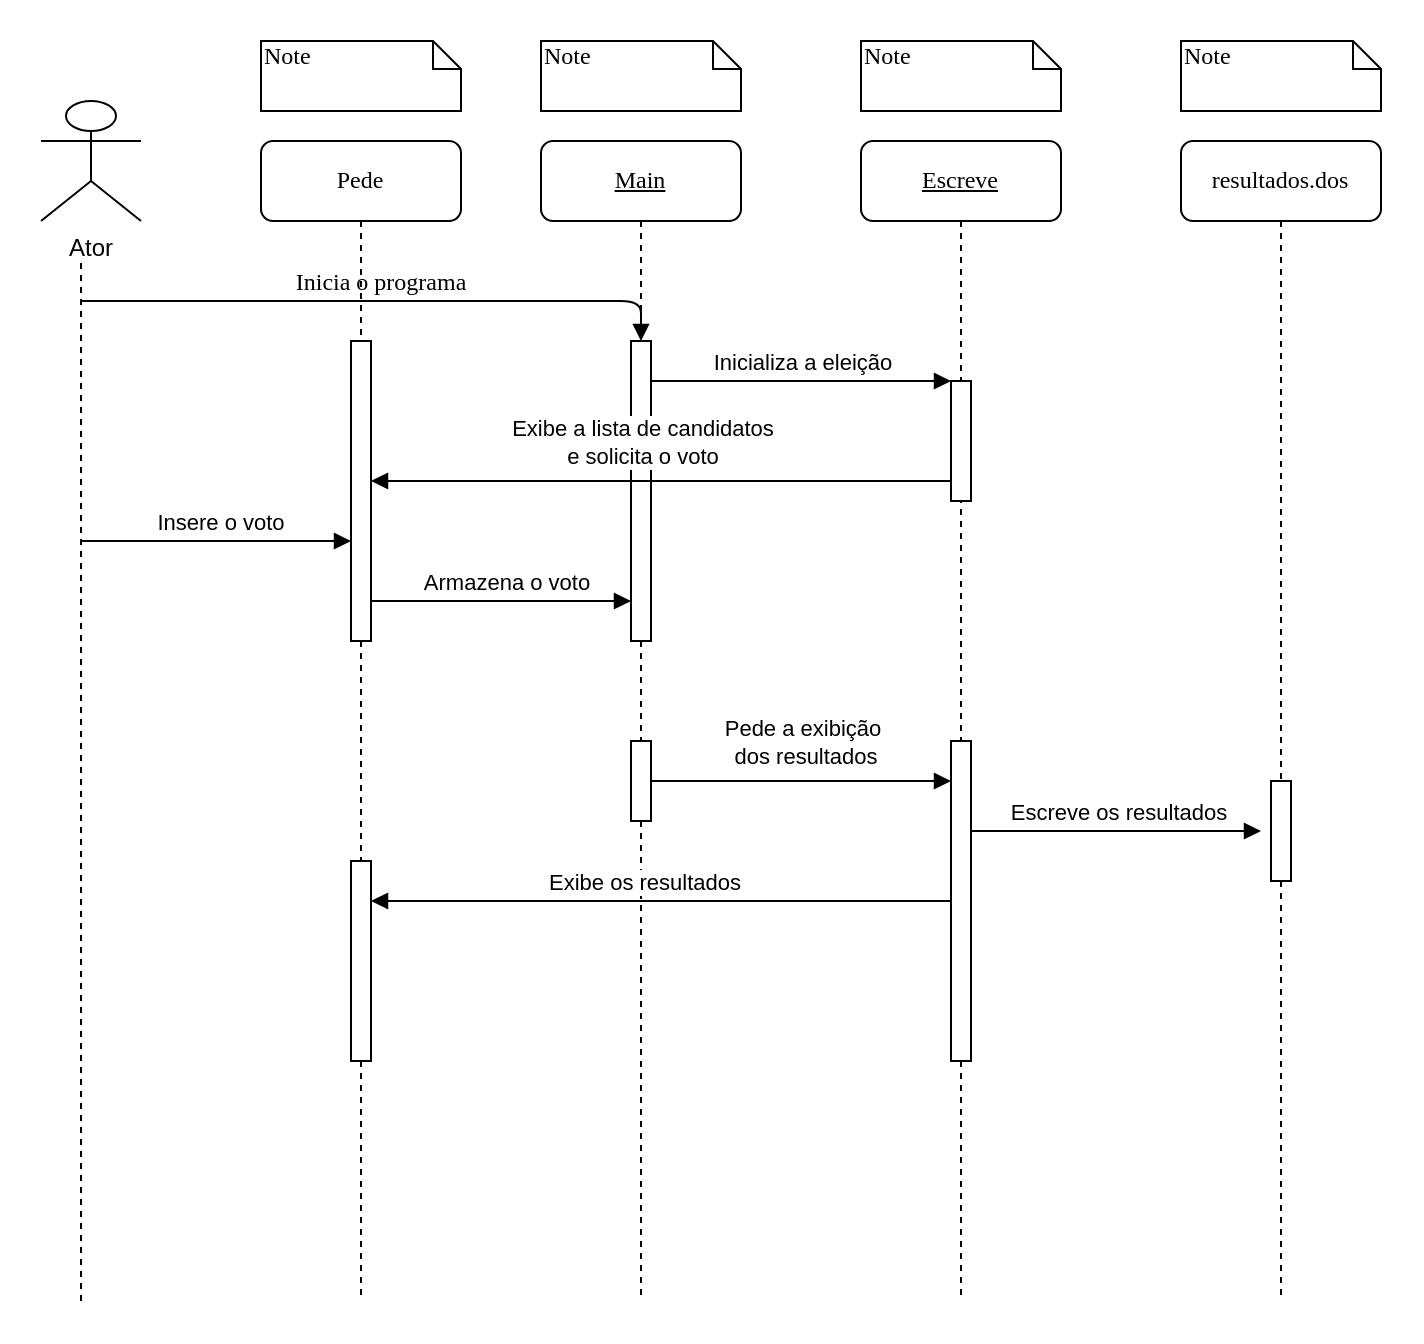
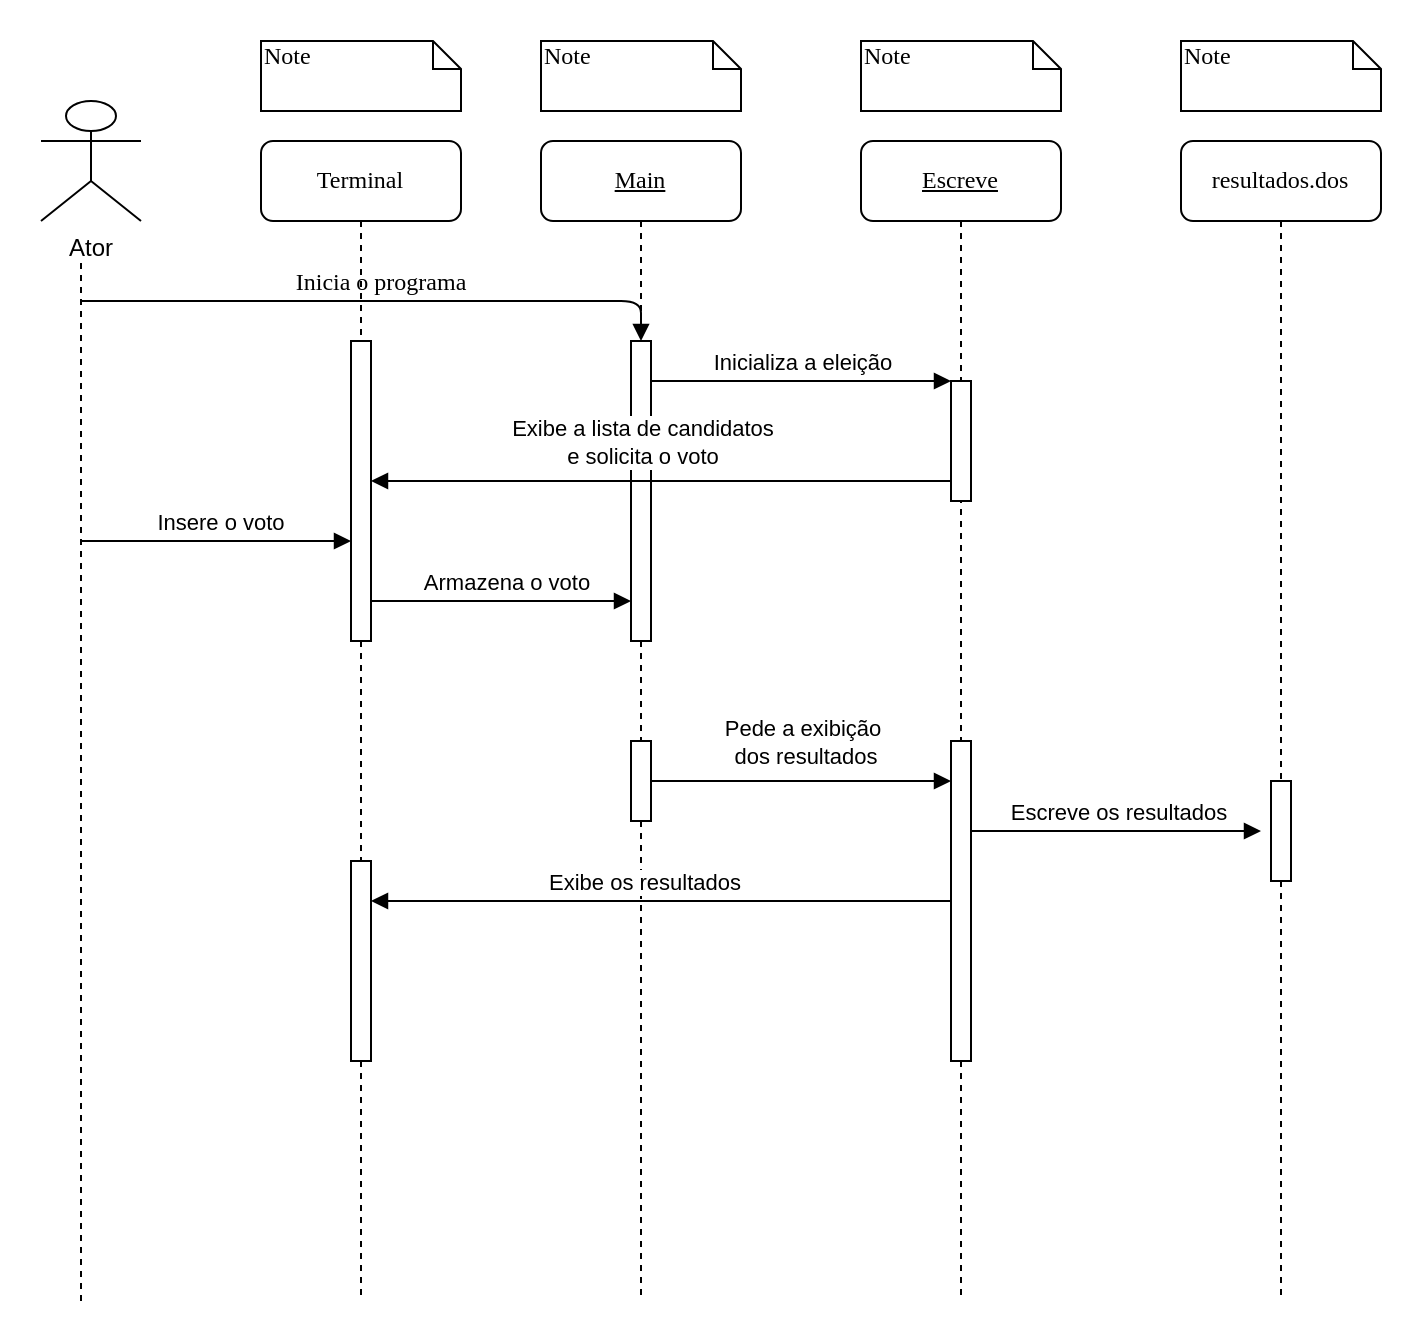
  <mxCell id="0" />
  <mxCell id="1" parent="0" />
  <mxCell id="2" value="&lt;u&gt;Main&lt;/u&gt;" style="shape=umlLifeline;perimeter=lifelinePerimeter;whiteSpace=wrap;html=1;container=1;collapsible=0;recursiveResize=0;outlineConnect=0;rounded=1;shadow=0;comic=0;labelBackgroundColor=none;strokeWidth=1;fontFamily=Verdana;fontSize=12;align=center;" parent="1" vertex="1"><mxGeometry x="270" y="70" width="100" height="580" as="geometry" /></mxCell>
  <mxCell id="3" value="" style="html=1;points=[];perimeter=orthogonalPerimeter;rounded=0;shadow=0;comic=0;labelBackgroundColor=none;strokeWidth=1;fontFamily=Verdana;fontSize=12;align=center;" parent="2" vertex="1"><mxGeometry x="45" y="100" width="10" height="150" as="geometry" /></mxCell>
  <mxCell id="4" value="" style="html=1;points=[];perimeter=orthogonalPerimeter;rounded=0;shadow=0;comic=0;labelBackgroundColor=none;strokeWidth=1;fontFamily=Verdana;fontSize=12;align=center;" vertex="1" parent="2"><mxGeometry x="45" y="300" width="10" height="40" as="geometry" /></mxCell>
  <mxCell id="5" value="&lt;u&gt;Escreve&lt;/u&gt;" style="shape=umlLifeline;perimeter=lifelinePerimeter;whiteSpace=wrap;html=1;container=1;collapsible=0;recursiveResize=0;outlineConnect=0;rounded=1;shadow=0;comic=0;labelBackgroundColor=none;strokeWidth=1;fontFamily=Verdana;fontSize=12;align=center;" parent="1" vertex="1"><mxGeometry x="430" y="70" width="100" height="580" as="geometry" /></mxCell>
  <mxCell id="6" value="" style="html=1;points=[];perimeter=orthogonalPerimeter;rounded=0;shadow=0;comic=0;labelBackgroundColor=none;strokeWidth=1;fontFamily=Verdana;fontSize=12;align=center;" parent="5" vertex="1"><mxGeometry x="45" y="120" width="10" height="60" as="geometry" /></mxCell>
  <mxCell id="7" value="" style="html=1;points=[];perimeter=orthogonalPerimeter;rounded=0;shadow=0;comic=0;labelBackgroundColor=none;strokeWidth=1;fontFamily=Verdana;fontSize=12;align=center;" vertex="1" parent="5"><mxGeometry x="45" y="300" width="10" height="160" as="geometry" /></mxCell>
- <mxCell id="8" value="Pede" style="shape=umlLifeline;perimeter=lifelinePerimeter;whiteSpace=wrap;html=1;container=1;collapsible=0;recursiveResize=0;outlineConnect=0;rounded=1;shadow=0;comic=0;labelBackgroundColor=none;strokeWidth=1;fontFamily=Verdana;fontSize=12;align=center;" parent="1" vertex="1"><mxGeometry x="130" y="70" width="100" height="580" as="geometry" /></mxCell>
+ <mxCell id="8" value="Terminal" style="shape=umlLifeline;perimeter=lifelinePerimeter;whiteSpace=wrap;html=1;container=1;collapsible=0;recursiveResize=0;outlineConnect=0;rounded=1;shadow=0;comic=0;labelBackgroundColor=none;strokeWidth=1;fontFamily=Verdana;fontSize=12;align=center;" parent="1" vertex="1"><mxGeometry x="130" y="70" width="100" height="580" as="geometry" /></mxCell>
  <mxCell id="9" value="" style="html=1;points=[];perimeter=orthogonalPerimeter;rounded=0;shadow=0;comic=0;labelBackgroundColor=none;strokeWidth=1;fontFamily=Verdana;fontSize=12;align=center;" parent="8" vertex="1"><mxGeometry x="45" y="100" width="10" height="150" as="geometry" /></mxCell>
  <mxCell id="10" value="" style="html=1;points=[];perimeter=orthogonalPerimeter;rounded=0;shadow=0;comic=0;labelBackgroundColor=none;strokeWidth=1;fontFamily=Verdana;fontSize=12;align=center;" vertex="1" parent="8"><mxGeometry x="45" y="360" width="10" height="100" as="geometry" /></mxCell>
  <mxCell id="11" value="" style="html=1;verticalAlign=bottom;endArrow=block;entryX=0;entryY=0;labelBackgroundColor=none;fontFamily=Verdana;fontSize=12;edgeStyle=elbowEdgeStyle;elbow=vertical;" parent="1" source="3" target="6" edge="1"><mxGeometry relative="1" as="geometry"><mxPoint x="400" y="190" as="sourcePoint" /></mxGeometry></mxCell>
  <mxCell id="12" value="Inicializa a eleição" style="edgeLabel;html=1;align=center;verticalAlign=middle;resizable=0;points=[];" vertex="1" connectable="0" parent="11"><mxGeometry x="-0.189" y="1" relative="1" as="geometry"><mxPoint x="14" y="-9" as="offset" /></mxGeometry></mxCell>
  <mxCell id="13" value="Note" style="shape=note;whiteSpace=wrap;html=1;size=14;verticalAlign=top;align=left;spacingTop=-6;rounded=0;shadow=0;comic=0;labelBackgroundColor=none;strokeWidth=1;fontFamily=Verdana;fontSize=12" parent="1" vertex="1"><mxGeometry x="130" y="20" width="100" height="35" as="geometry" /></mxCell>
  <mxCell id="14" value="Note" style="shape=note;whiteSpace=wrap;html=1;size=14;verticalAlign=top;align=left;spacingTop=-6;rounded=0;shadow=0;comic=0;labelBackgroundColor=none;strokeWidth=1;fontFamily=Verdana;fontSize=12" parent="1" vertex="1"><mxGeometry x="270" y="20" width="100" height="35" as="geometry" /></mxCell>
  <mxCell id="15" value="Note" style="shape=note;whiteSpace=wrap;html=1;size=14;verticalAlign=top;align=left;spacingTop=-6;rounded=0;shadow=0;comic=0;labelBackgroundColor=none;strokeWidth=1;fontFamily=Verdana;fontSize=12" parent="1" vertex="1"><mxGeometry x="430" y="20" width="100" height="35" as="geometry" /></mxCell>
  <mxCell id="16" value="Ator" style="shape=umlActor;verticalLabelPosition=bottom;verticalAlign=top;html=1;outlineConnect=0;" vertex="1" parent="1"><mxGeometry x="20" y="50" width="50" height="60" as="geometry" /></mxCell>
  <mxCell id="17" value="" style="endArrow=none;dashed=1;html=1;rounded=0;" edge="1" parent="1"><mxGeometry width="50" height="50" relative="1" as="geometry"><mxPoint x="40" y="650" as="sourcePoint" /><mxPoint x="40" y="130" as="targetPoint" /></mxGeometry></mxCell>
  <mxCell id="18" value="Inicia o programa" style="html=1;verticalAlign=bottom;endArrow=block;labelBackgroundColor=none;fontFamily=Verdana;fontSize=12;edgeStyle=elbowEdgeStyle;elbow=vertical;" edge="1" parent="1" target="3"><mxGeometry relative="1" as="geometry"><mxPoint x="40" y="150" as="sourcePoint" /><mxPoint x="170" y="150" as="targetPoint" /><Array as="points"><mxPoint x="55" y="150" /></Array></mxGeometry></mxCell>
  <mxCell id="19" value="" style="html=1;verticalAlign=bottom;endArrow=none;labelBackgroundColor=none;fontFamily=Verdana;fontSize=12;edgeStyle=elbowEdgeStyle;elbow=vertical;startArrow=block;startFill=1;endFill=0;" edge="1" parent="1" source="9" target="6"><mxGeometry relative="1" as="geometry"><mxPoint x="330" y="230" as="sourcePoint" /><mxPoint x="480" y="230" as="targetPoint" /><Array as="points"><mxPoint x="390" y="240" /></Array></mxGeometry></mxCell>
  <mxCell id="20" value="Exibe a lista de candidatos&lt;br&gt;e solicita o voto" style="edgeLabel;html=1;align=center;verticalAlign=middle;resizable=0;points=[];labelBackgroundColor=default;" vertex="1" connectable="0" parent="19"><mxGeometry x="-0.189" y="1" relative="1" as="geometry"><mxPoint x="17" y="-19" as="offset" /></mxGeometry></mxCell>
  <mxCell id="21" value="" style="html=1;verticalAlign=bottom;endArrow=block;labelBackgroundColor=none;fontFamily=Verdana;fontSize=12;edgeStyle=elbowEdgeStyle;elbow=vertical;" edge="1" parent="1" target="9"><mxGeometry relative="1" as="geometry"><mxPoint x="40" y="270" as="sourcePoint" /><mxPoint x="170" y="270" as="targetPoint" /></mxGeometry></mxCell>
  <mxCell id="22" value="Insere o voto" style="edgeLabel;html=1;align=center;verticalAlign=middle;resizable=0;points=[];" vertex="1" connectable="0" parent="21"><mxGeometry x="-0.189" y="1" relative="1" as="geometry"><mxPoint x="14" y="-9" as="offset" /></mxGeometry></mxCell>
  <mxCell id="23" value="" style="html=1;verticalAlign=bottom;endArrow=block;labelBackgroundColor=none;fontFamily=Verdana;fontSize=12;edgeStyle=elbowEdgeStyle;elbow=vertical;" edge="1" parent="1" source="9" target="3"><mxGeometry relative="1" as="geometry"><mxPoint x="190" y="290" as="sourcePoint" /><mxPoint x="310" y="300" as="targetPoint" /><Array as="points"><mxPoint x="250" y="300" /><mxPoint x="320" y="290" /></Array></mxGeometry></mxCell>
  <mxCell id="24" value="Armazena o voto" style="edgeLabel;html=1;align=center;verticalAlign=middle;resizable=0;points=[];" vertex="1" connectable="0" parent="23"><mxGeometry x="-0.189" y="1" relative="1" as="geometry"><mxPoint x="14" y="-9" as="offset" /></mxGeometry></mxCell>
  <mxCell id="25" value="resultados.dos" style="shape=umlLifeline;perimeter=lifelinePerimeter;whiteSpace=wrap;html=1;container=1;collapsible=0;recursiveResize=0;outlineConnect=0;rounded=1;shadow=0;comic=0;labelBackgroundColor=none;strokeWidth=1;fontFamily=Verdana;fontSize=12;align=center;" vertex="1" parent="1"><mxGeometry x="590" y="70" width="100" height="580" as="geometry" /></mxCell>
  <mxCell id="26" value="" style="html=1;points=[];perimeter=orthogonalPerimeter;rounded=0;shadow=0;comic=0;labelBackgroundColor=none;strokeWidth=1;fontFamily=Verdana;fontSize=12;align=center;" vertex="1" parent="25"><mxGeometry x="45" y="320" width="10" height="50" as="geometry" /></mxCell>
  <mxCell id="27" value="Note" style="shape=note;whiteSpace=wrap;html=1;size=14;verticalAlign=top;align=left;spacingTop=-6;rounded=0;shadow=0;comic=0;labelBackgroundColor=none;strokeWidth=1;fontFamily=Verdana;fontSize=12" vertex="1" parent="1"><mxGeometry x="590" y="20" width="100" height="35" as="geometry" /></mxCell>
  <mxCell id="28" value="" style="html=1;verticalAlign=bottom;endArrow=block;labelBackgroundColor=none;fontFamily=Verdana;fontSize=12;edgeStyle=elbowEdgeStyle;elbow=vertical;" edge="1" parent="1" source="4" target="7"><mxGeometry relative="1" as="geometry"><mxPoint x="340" y="390" as="sourcePoint" /><mxPoint x="470" y="390" as="targetPoint" /><Array as="points"><mxPoint x="405" y="390" /><mxPoint x="475" y="380" /></Array></mxGeometry></mxCell>
  <mxCell id="29" value="Pede a exibição&lt;br&gt;&amp;nbsp;dos resultados" style="edgeLabel;html=1;align=center;verticalAlign=middle;resizable=0;points=[];" vertex="1" connectable="0" parent="28"><mxGeometry x="-0.189" y="1" relative="1" as="geometry"><mxPoint x="14" y="-19" as="offset" /></mxGeometry></mxCell>
  <mxCell id="30" value="" style="html=1;verticalAlign=bottom;endArrow=none;labelBackgroundColor=none;fontFamily=Verdana;fontSize=12;edgeStyle=elbowEdgeStyle;elbow=vertical;startArrow=block;startFill=1;endFill=0;" edge="1" parent="1" source="10" target="7"><mxGeometry relative="1" as="geometry"><mxPoint x="175" y="450" as="sourcePoint" /><mxPoint x="465" y="450" as="targetPoint" /><Array as="points"><mxPoint x="380" y="450" /></Array></mxGeometry></mxCell>
  <mxCell id="31" value="Exibe os resultados" style="edgeLabel;html=1;align=center;verticalAlign=middle;resizable=0;points=[];labelBackgroundColor=default;" vertex="1" connectable="0" parent="30"><mxGeometry x="-0.189" y="1" relative="1" as="geometry"><mxPoint x="18" y="-9" as="offset" /></mxGeometry></mxCell>
  <mxCell id="32" value="" style="html=1;verticalAlign=bottom;endArrow=block;labelBackgroundColor=none;fontFamily=Verdana;fontSize=12;edgeStyle=elbowEdgeStyle;elbow=vertical;" edge="1" parent="1" source="7"><mxGeometry relative="1" as="geometry"><mxPoint x="500" y="415" as="sourcePoint" /><mxPoint x="630" y="415" as="targetPoint" /><Array as="points"><mxPoint x="565" y="415" /><mxPoint x="635" y="405" /></Array></mxGeometry></mxCell>
  <mxCell id="33" value="Escreve os resultados" style="edgeLabel;html=1;align=center;verticalAlign=middle;resizable=0;points=[];" vertex="1" connectable="0" parent="32"><mxGeometry x="-0.189" y="1" relative="1" as="geometry"><mxPoint x="14" y="-9" as="offset" /></mxGeometry></mxCell>
